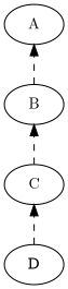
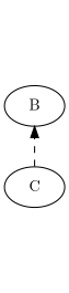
  digraph {
    rankdir=BT
    node [fontname=LMRoman10]
    edge [style=dashed]
    B
-   A
    C
-   D [fontname=""]
-   B -> A
    C -> B
-   D -> C
  }
